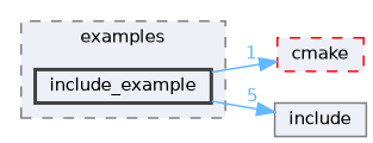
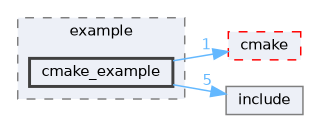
  digraph {
    compound=true
    rankdir=LR
    node [fillcolor="#edf0f7" fontname=Helvetica fontsize=10 shape=box]
    edge [color=steelblue1 fontcolor=steelblue1 fontname=Helvetica fontsize=10 labeldistance=1.5 labelfontname=Helvetica labelfontsize=10]
-   n1 [color=grey25 height=0.2 label=include_example style="filled,bold" width=0.4]
+   n1 [color=grey25 height=0.2 label=cmake_example style="filled,bold" width=0.4]
    n2 [color=red height=0.2 label=cmake style="filled,dashed" width=0.4]
    n3 [color=grey50 height=0.2 label=include style=filled width=0.4]
    subgraph cluster_1 {
      bgcolor="#edf0f7"
      fontname=Helvetica
      fontsize=10
-     label=examples
+     label=example
      pencolor=grey50
      style="filled,dashed"
      n1
    }
    n1 -> n2 [headlabel=1]
    n1 -> n3 [headlabel=5]
  }
